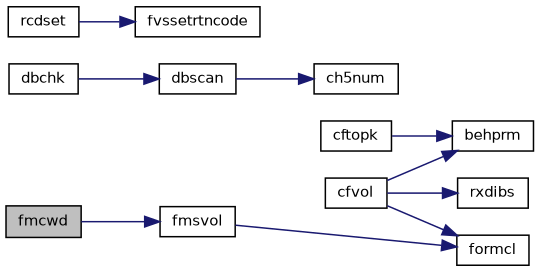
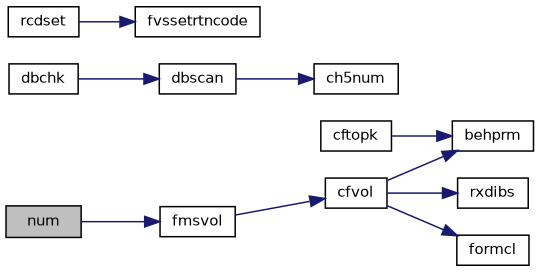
  digraph {
    rankdir=LR
    node [color=black fillcolor=white fontname=Helvetica fontsize=10 shape=record style=filled]
    edge [color=midnightblue fontname=Helvetica fontsize=10 labelfontname=Helvetica labelfontsize=10 style=solid]
-   n1 [fillcolor=grey75 fontcolor=black height=0.2 label=fmcwd width=0.4]
+   n1 [fillcolor=grey75 fontcolor=black height=0.2 label=num width=0.4]
    n2 [height=0.2 label=fmsvol width=0.4]
    n3 [height=0.2 label=dbchk width=0.4]
    n4 [height=0.2 label=dbscan width=0.4]
    n5 [height=0.2 label=cfvol width=0.4]
    n6 [height=0.2 label=ch5num width=0.4]
    n7 [height=0.2 label=behprm width=0.4]
    n8 [height=0.2 label=formcl width=0.4]
    n9 [height=0.2 label=rxdibs width=0.4]
    n10 [height=0.2 label=cftopk width=0.4]
    n11 [height=0.2 label=rcdset width=0.4]
    n12 [height=0.2 label=fvssetrtncode width=0.4]
    n1 -> n2
-   n2 -> n8
+   n2 -> n5
    n3 -> n4
    n4 -> n6
    n5 -> n7
    n5 -> n8
    n5 -> n9
    n10 -> n7
    n11 -> n12
  }
